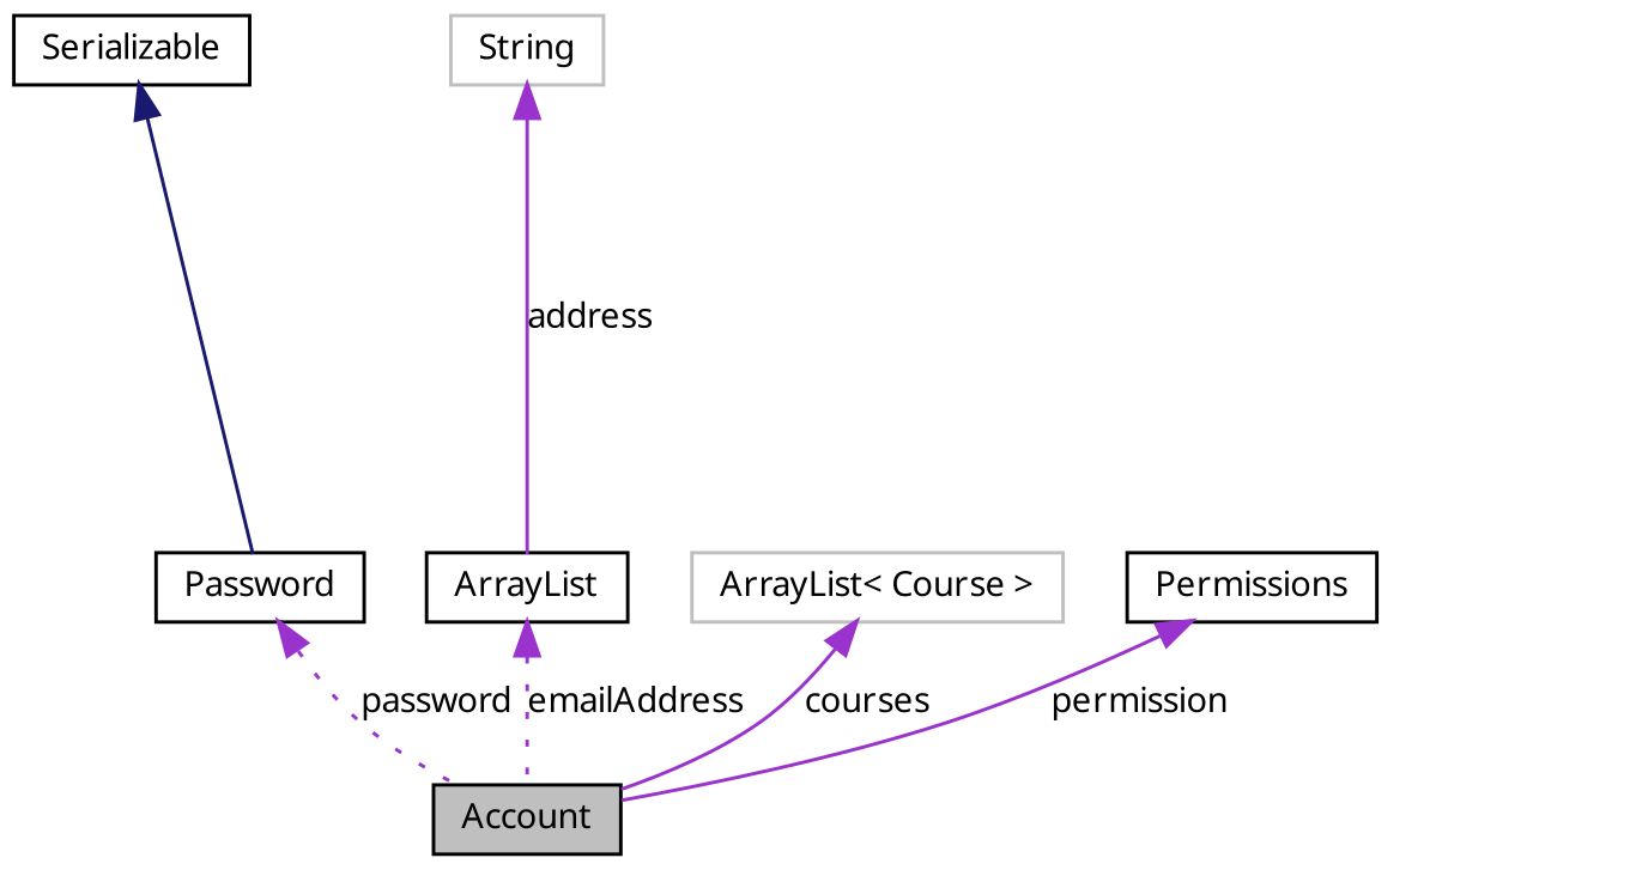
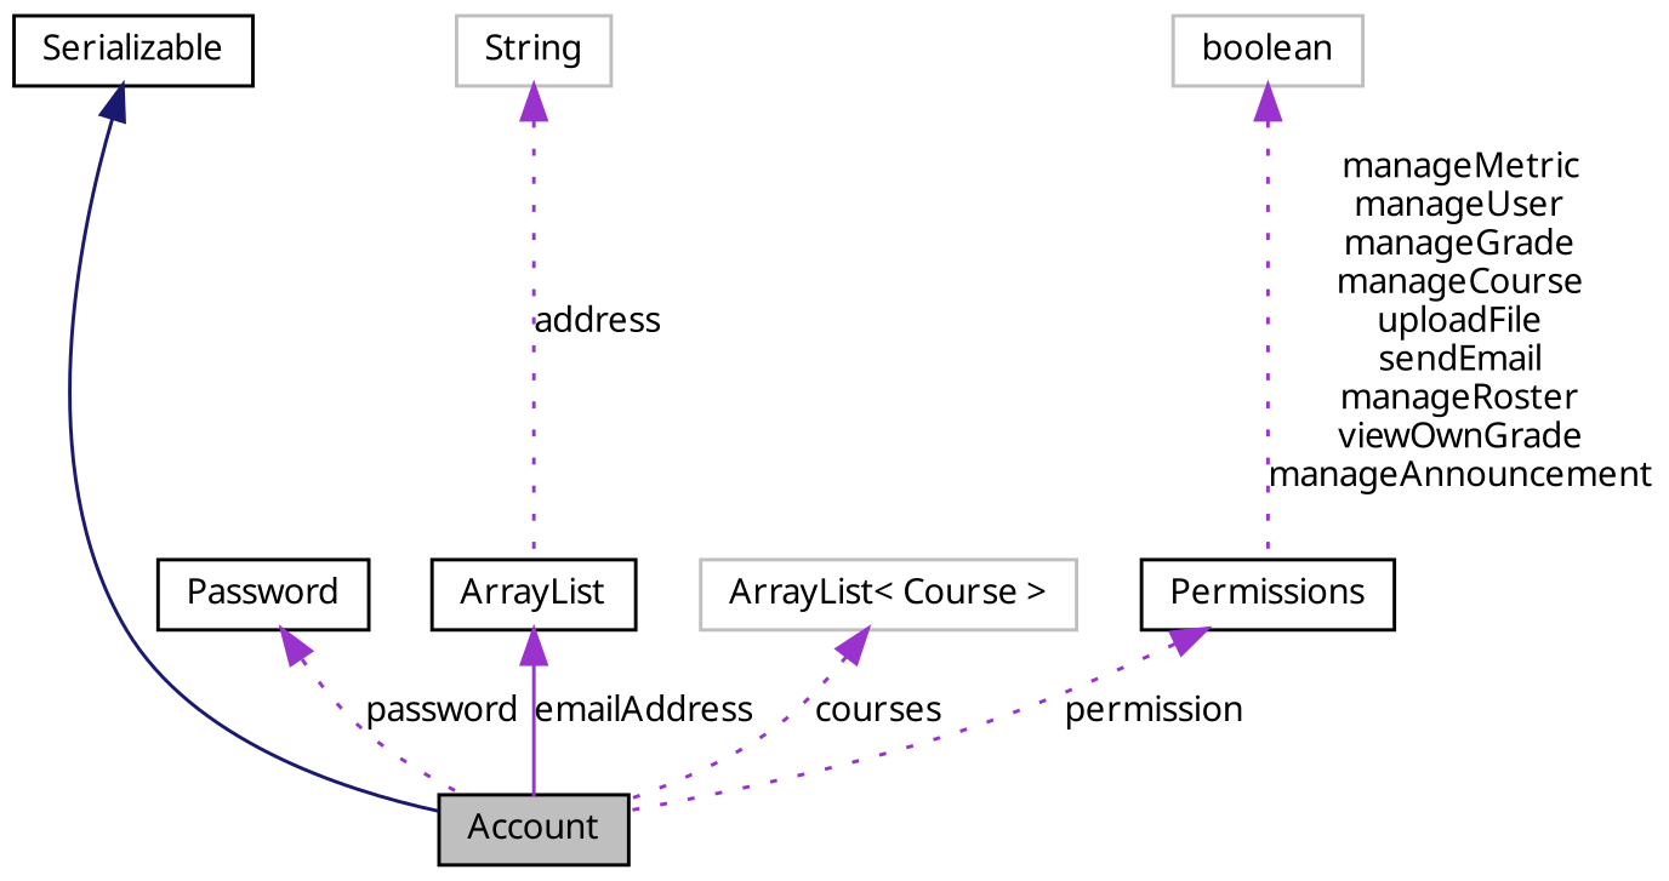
  digraph {
    fontname="Noto Sans"
    node [color=black fontname="Noto Sans" fontsize=10 shape=record]
    edge [color=darkorchid3 dir=back fontname="Noto Sans" fontsize=10 labelfontname=FreeSans labelfontsize=10 style=dotted]
    n1 [fillcolor=grey75 fontcolor=black height=0.2 label=Account style=filled width=0.4]
    n2 [height=0.2 label=Serializable width=0.4]
    n3 [color=grey75 height=0.2 label=String width=0.4]
    n4 [height=0.2 label=ArrayList width=0.4]
    n5 [height=0.2 label=Password width=0.4]
    n6 [color=grey75 height=0.2 label="ArrayList\< Course \>" width=0.4]
    n7 [height=0.2 label=Permissions width=0.4]
-   n2 -> n5 [color=midnightblue style=solid]
-   n3 -> n4 [label=address style=solid]
-   n4 -> n1 [label=emailAddress]
+   n8 [color=grey75 height=0.2 label=boolean width=0.4]
+   n2 -> n1 [color=midnightblue style=solid]
+   n3 -> n4 [label=address]
+   n4 -> n1 [label=emailAddress style=solid]
    n5 -> n1 [label=password]
-   n6 -> n1 [label=courses style=solid]
-   n7 -> n1 [label=permission style=solid]
+   n6 -> n1 [label=courses]
+   n7 -> n1 [label=permission]
+   n8 -> n7 [label="manageMetric\nmanageUser\nmanageGrade\nmanageCourse\nuploadFile\nsendEmail\nmanageRoster\nviewOwnGrade\nmanageAnnouncement"]
  }
